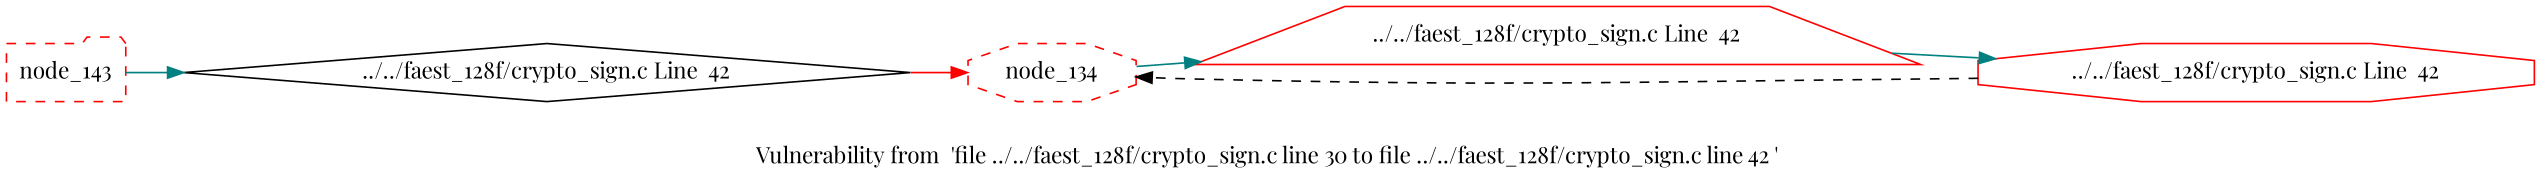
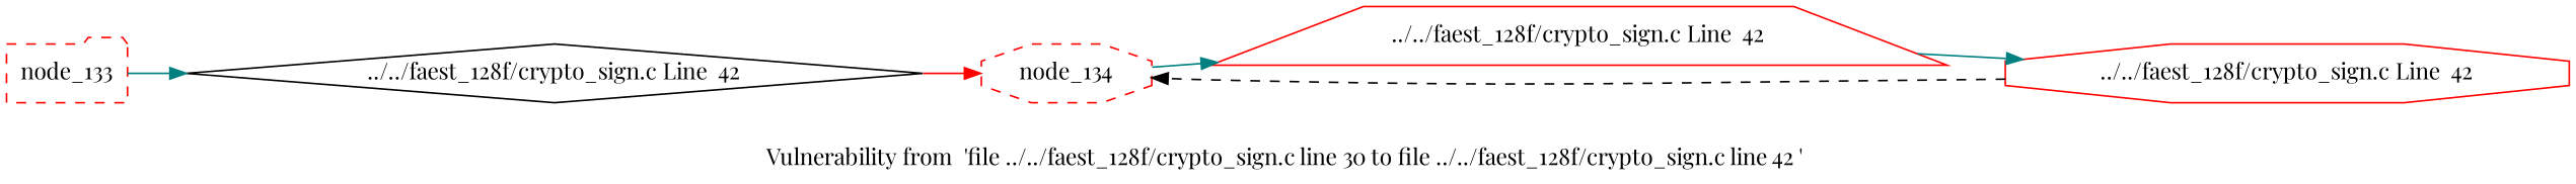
  digraph {
    fontname="Playfair Display"
    label="Vulnerability from  'file ../../faest_128f/crypto_sign.c line 30 to file ../../faest_128f/crypto_sign.c line 42 ' "
    rankdir=LR
    node [color=red fontname="Playfair Display" shape=octagon style=solid]
    edge [color=teal fontname="Playfair Display"]
    node_134 [style=dashed]
    n2 [label="../../faest_128f/crypto_sign.c Line  42" shape=trapezium]
    n3 [label="../../faest_128f/crypto_sign.c Line  42"]
    n4 [label="../../faest_128f/crypto_sign.c Line  42" shape=diamond color=""]
-   node_133 [shape=folder style=dashed label=node_143]
+   node_133 [shape=folder style=dashed]
    node_134 -> n2
    n2 -> n3
    n3 -> node_134 [color=black style=dashed]
    n4 -> node_134 [color=red]
    node_133 -> n4
  }
